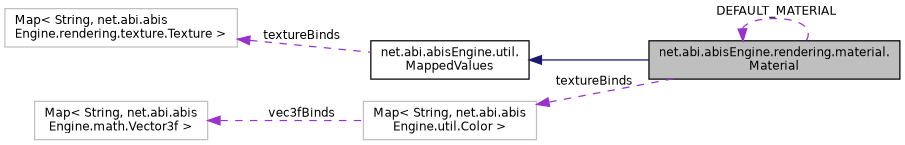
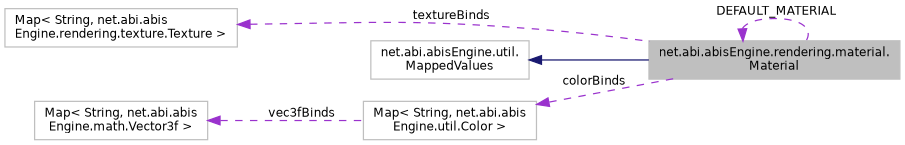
  digraph {
    rankdir=LR
    node [color=grey75 fillcolor=white fontname=Helvetica fontsize=10 shape=record style=filled]
    edge [color=darkorchid3 dir=back fontname=Helvetica fontsize=10 labelfontname=Helvetica labelfontsize=10 style=dashed]
-   n1 [color=black fillcolor=grey75 fontcolor=black height=0.2 label="net.abi.abisEngine.rendering.material.\lMaterial" width=0.4]
-   n2 [color=black height=0.2 label="net.abi.abisEngine.util.\lMappedValues" width=0.4]
+   n1 [fillcolor=grey75 fontcolor=black height=0.2 label="net.abi.abisEngine.rendering.material.\lMaterial" width=0.4]
+   n2 [height=0.2 label="net.abi.abisEngine.util.\lMappedValues" width=0.4]
    n3 [height=0.2 label="Map\< String, net.abi.abis\lEngine.math.Vector3f \>" width=0.4]
    n4 [height=0.2 label="Map\< String, net.abi.abis\lEngine.util.Color \>" width=0.4]
    n5 [height=0.2 label="Map\< String, net.abi.abis\lEngine.rendering.texture.Texture \>" width=0.4]
    n1 -> n1 [label=" DEFAULT_MATERIAL"]
    n2 -> n1 [color=midnightblue style=solid]
    n3 -> n4 [label=" vec3fBinds"]
-   n4 -> n1 [label=" textureBinds"]
-   n5 -> n2 [label=" textureBinds"]
+   n4 -> n1 [label=" colorBinds"]
+   n5 -> n1 [label=" textureBinds"]
  }
